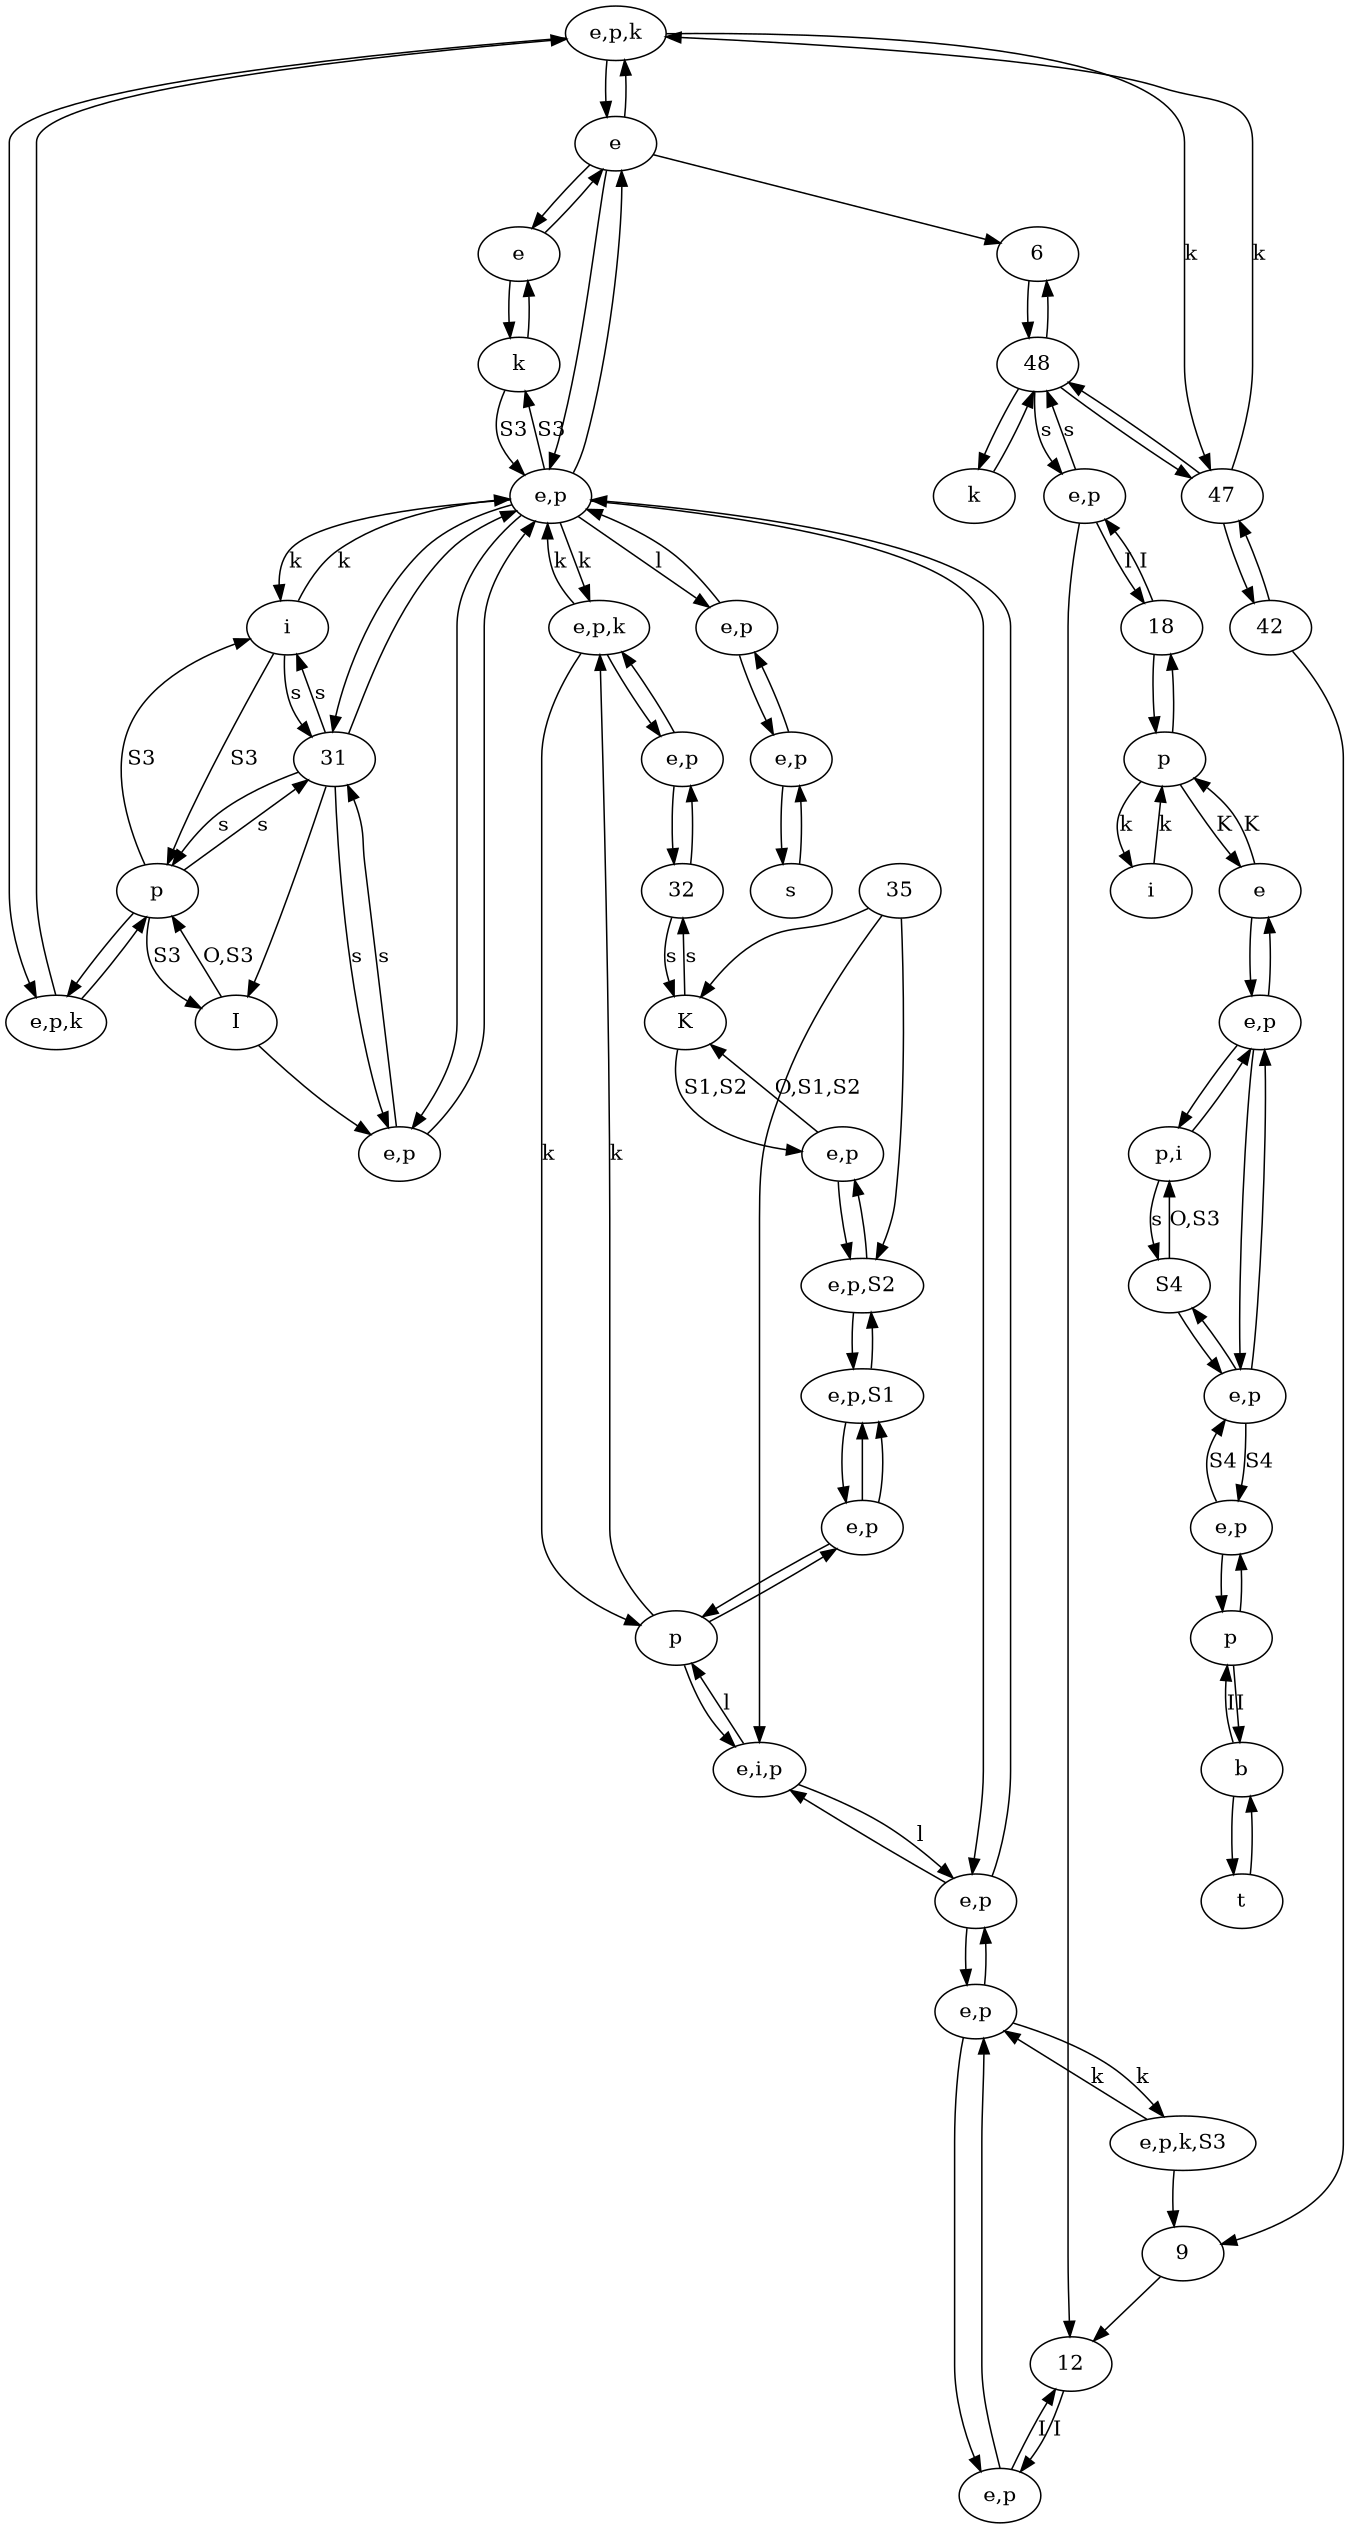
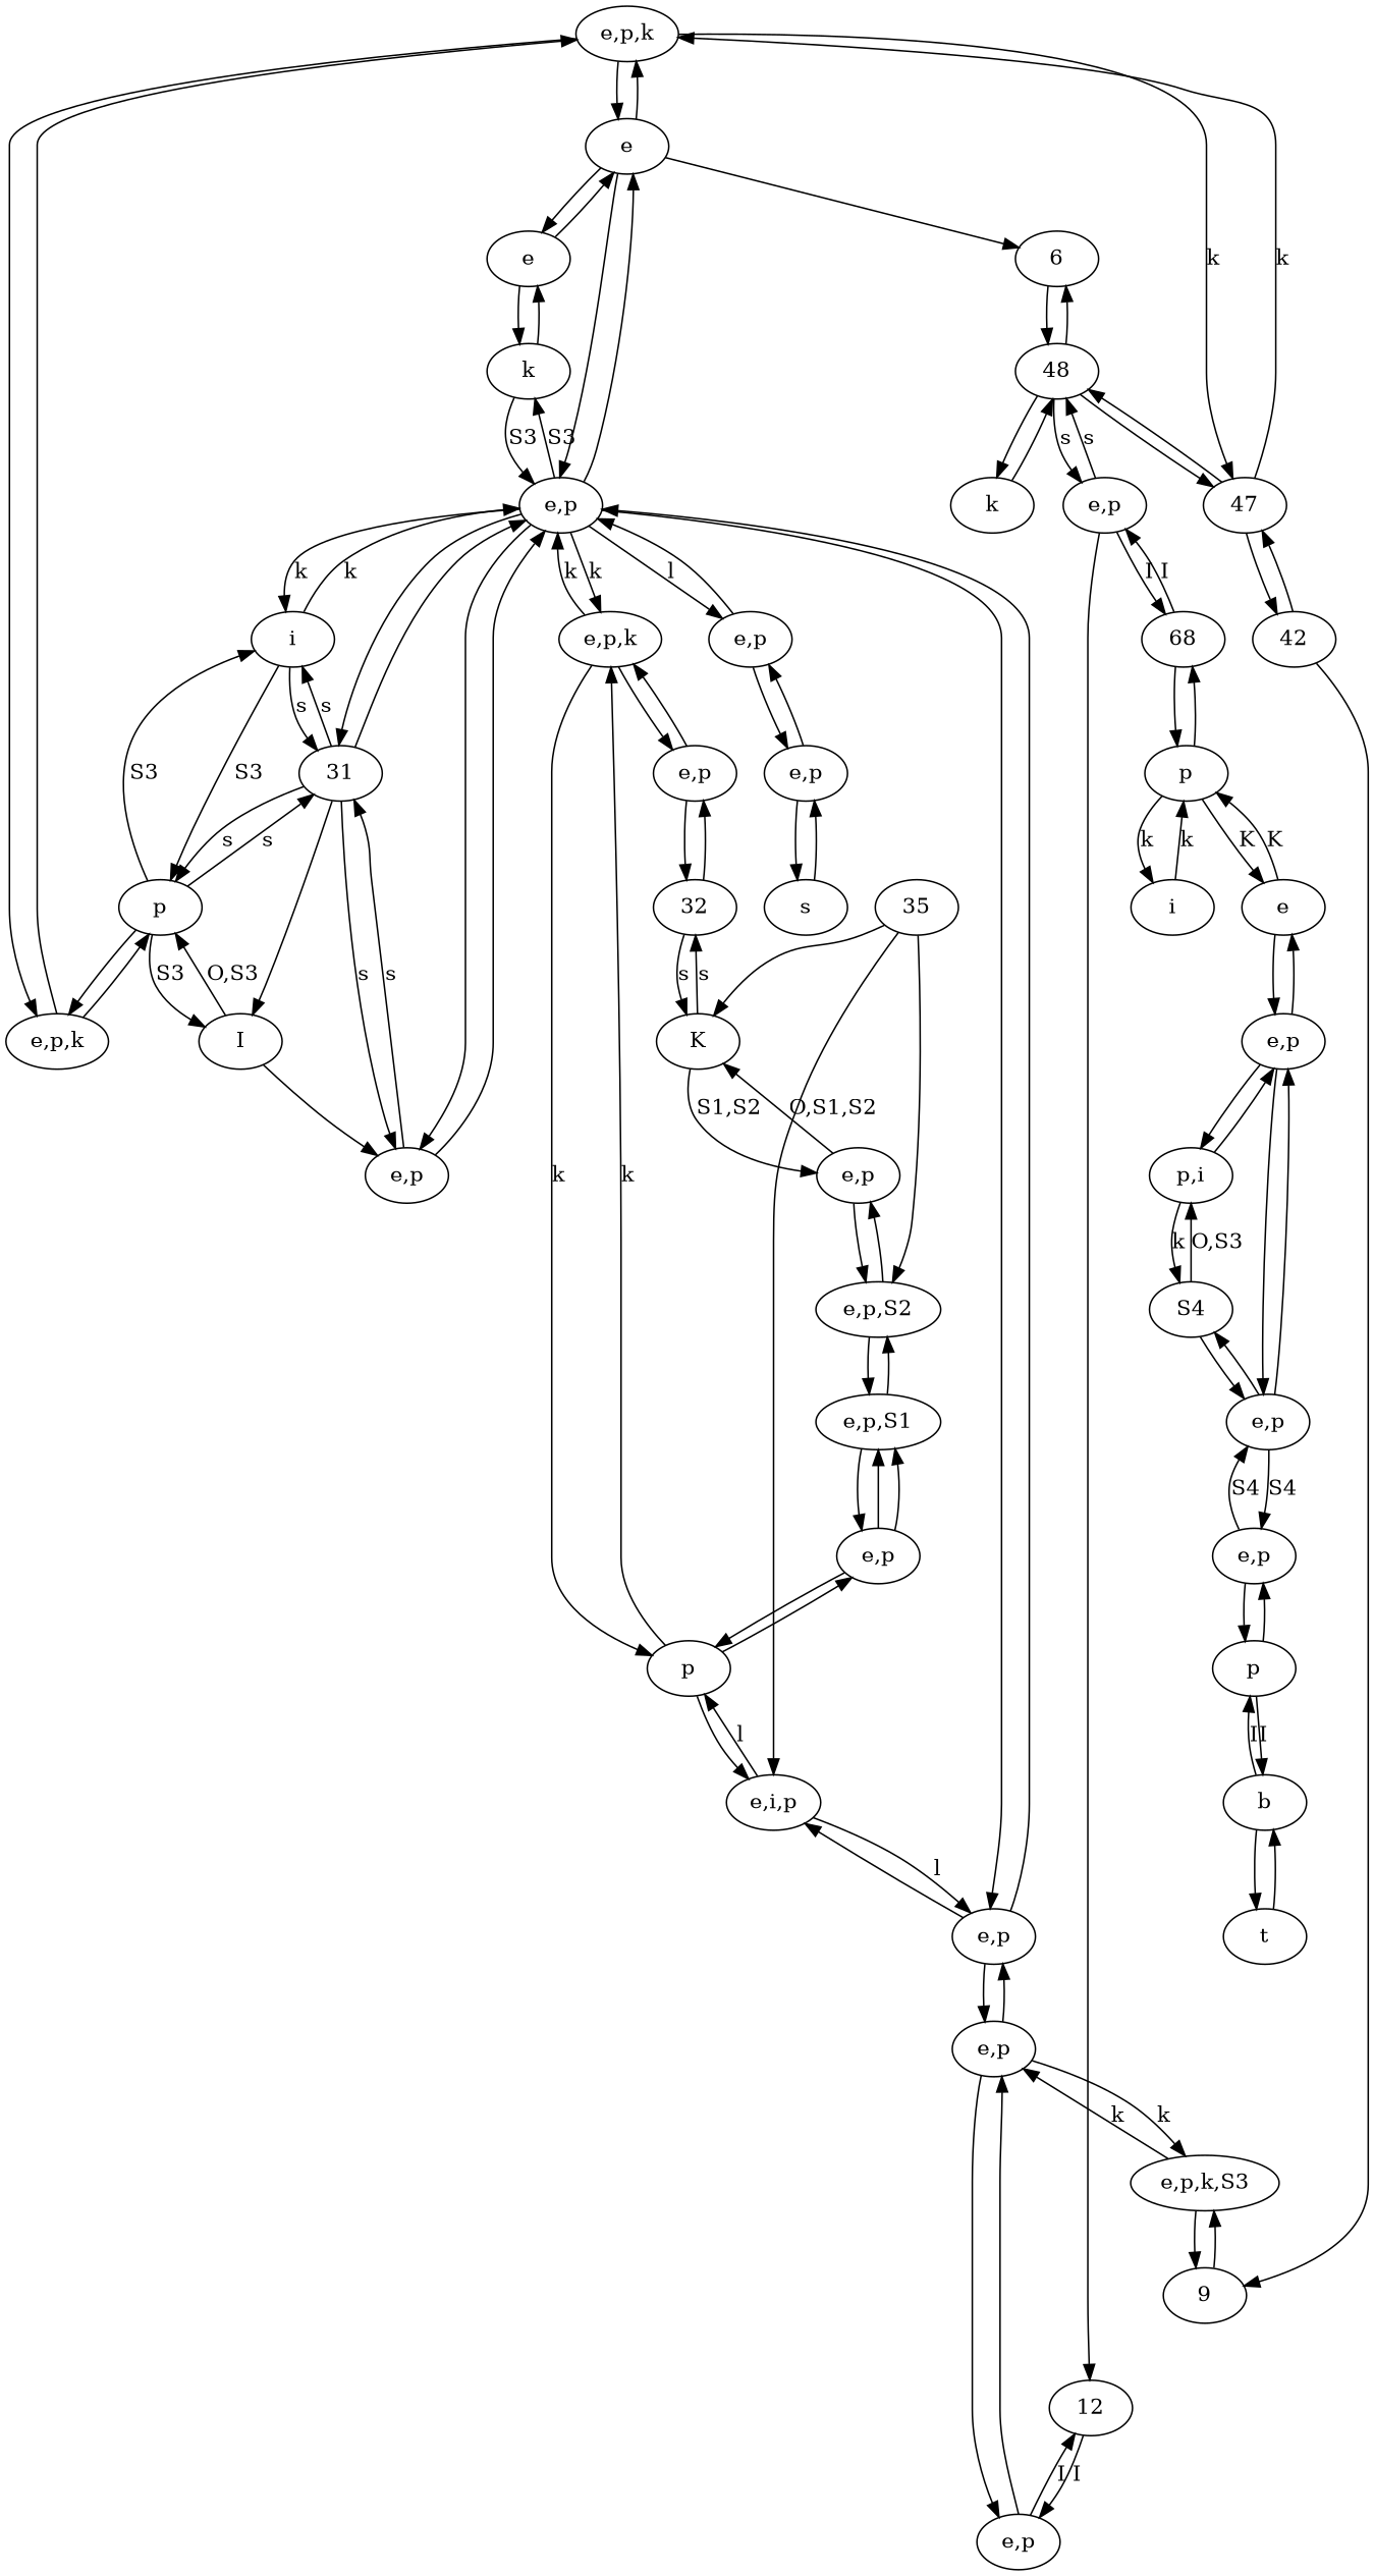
  digraph {
    n1 [label="e,p,k"]
    n2 [label=e]
    n3 [label="e,p,k"]
    47
    6
    n6 [label="e,p"]
    n7 [label=e]
    n8 [label=p]
    48
    42
    n11 [label=p]
    n12 [label=i]
    n13 [label=e]
-   18
+   18 [label=68]
    n15 [label="e,p"]
    n16 [label="e,p"]
    n17 [label="e,p"]
    n18 [label="e,p"]
    n19 [label=S4]
    n20 [label="p,i"]
    n21 [label=p]
    n22 [label=t]
    n23 [label=b]
    n24 [label=k]
    n25 [label="e,p,k,S3"]
    9
    n27 [label="e,p"]
    n28 [label="e,p"]
    12
    n30 [label="e,p"]
    n31 [label="e,i,p"]
    n32 [label=I]
    n33 [label=i]
    31
    n35 [label="e,p"]
    n36 [label=s]
    n37 [label="e,p"]
    n38 [label="e,p"]
    n39 [label="e,p"]
    n40 [label="e,p,S2"]
    n41 [label=K]
    n42 [label="e,p,S1"]
    32
    n44 [label="e,p"]
    n45 [label=p]
    n46 [label=k]
    n47 [label="e,p,k"]
    n48 [label="e,p"]
    35
    n1 -> n2
    n1 -> n3
    n1 -> 47 [label=k]
    n2 -> n1
    n2 -> 6
    n2 -> n6
    n2 -> n7
    n3 -> n1
    n3 -> n8
    47 -> n1 [label=k]
    47 -> 48
    47 -> 42
    6 -> 48
    n6 -> n2
    n6 -> n30
    n6 -> n33 [label=k]
    n6 -> 31
    n6 -> n35
    n6 -> n38 [label=l]
    n6 -> n46 [label=S3]
    n6 -> n47 [label=k]
    n7 -> n2
    n7 -> n46
    n8 -> n3
    n8 -> n32 [label=S3]
    n8 -> n33 [label=S3]
    n8 -> 31 [label=s]
    48 -> 47
    48 -> 6
    48 -> n16 [label=s]
    48 -> n24
    42 -> 47
    42 -> 9
    n11 -> n12 [label=k]
    n11 -> n13 [label=K]
    n11 -> 18
    n12 -> n11 [label=k]
    n13 -> n11 [label=K]
    n13 -> n15
    18 -> n11
    18 -> n16 [label=I]
    n15 -> n13
    n15 -> n17
    n15 -> n20
    n16 -> 48 [label=s]
    n16 -> 18 [label=I]
    n16 -> 12
    n17 -> n15
    n17 -> n18 [label=S4]
    n17 -> n19
    n18 -> n17 [label=S4]
    n18 -> n21
    n19 -> n17
    n19 -> n20 [label="O,S3"]
    n20 -> n15
-   n20 -> n19 [label=s]
+   n20 -> n19 [label=k]
    n21 -> n18
    n21 -> n23 [label=I]
    n22 -> n23
    n23 -> n21 [label=I]
    n23 -> n22
    n24 -> 48
    n25 -> 9
    n25 -> n27 [label=k]
-   9 -> 12
+   9 -> n25
    n27 -> n25 [label=k]
    n27 -> n28
    n27 -> n30
    n28 -> n27
    n28 -> 12 [label=I]
    12 -> n28 [label=I]
    n30 -> n6
    n30 -> n27
    n30 -> n31
    n31 -> n30 [label=l]
    n31 -> n45 [label=l]
    n32 -> n8 [label="O,S3"]
    n32 -> n35
    n33 -> n6 [label=k]
    n33 -> n8 [label=S3]
    n33 -> 31 [label=s]
    31 -> n6
    31 -> n8 [label=s]
    31 -> n32
    31 -> n33 [label=s]
    31 -> n35 [label=s]
    n35 -> n6
    n35 -> 31 [label=s]
    n36 -> n37
    n37 -> n36
    n37 -> n38
    n38 -> n6
    n38 -> n37
    n39 -> n40
    n39 -> n41 [label="O,S1,S2"]
    n40 -> n39
    n40 -> n42
    n41 -> n39 [label="S1,S2"]
    n41 -> 32 [label=s]
    n42 -> n40
    n42 -> n44
    32 -> n41 [label=s]
    32 -> n48
    n44 -> n42
    n44 -> n42
    n44 -> n45
    n45 -> n31
    n45 -> n44
    n45 -> n47 [label=k]
    n46 -> n6 [label=S3]
    n46 -> n7
    n47 -> n6 [label=k]
    n47 -> n45 [label=k]
    n47 -> n48
    n48 -> 32
    n48 -> n47
    35 -> n31
    35 -> n40
    35 -> n41
  }
